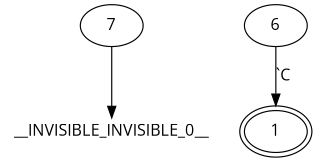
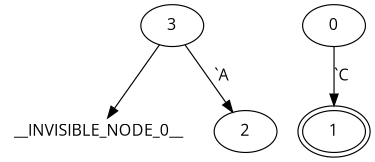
  digraph {
    fontname="Open Sans"
    node [fontname="Open Sans"]
    edge [fontname="Open Sans"]
-   __INVISIBLE_NODE_0__ [height=.0 shape=none width=.0 label=__INVISIBLE_INVISIBLE_0__]
-   3 [label=7]
+   __INVISIBLE_NODE_0__ [height=.0 shape=none width=.0]
+   3
+   2
    1 [peripheries=2]
-   0 [label=6]
+   0
    3 -> __INVISIBLE_NODE_0__
+   3 -> 2 [label="`A"]
    0 -> 1 [label="`C"]
  }
